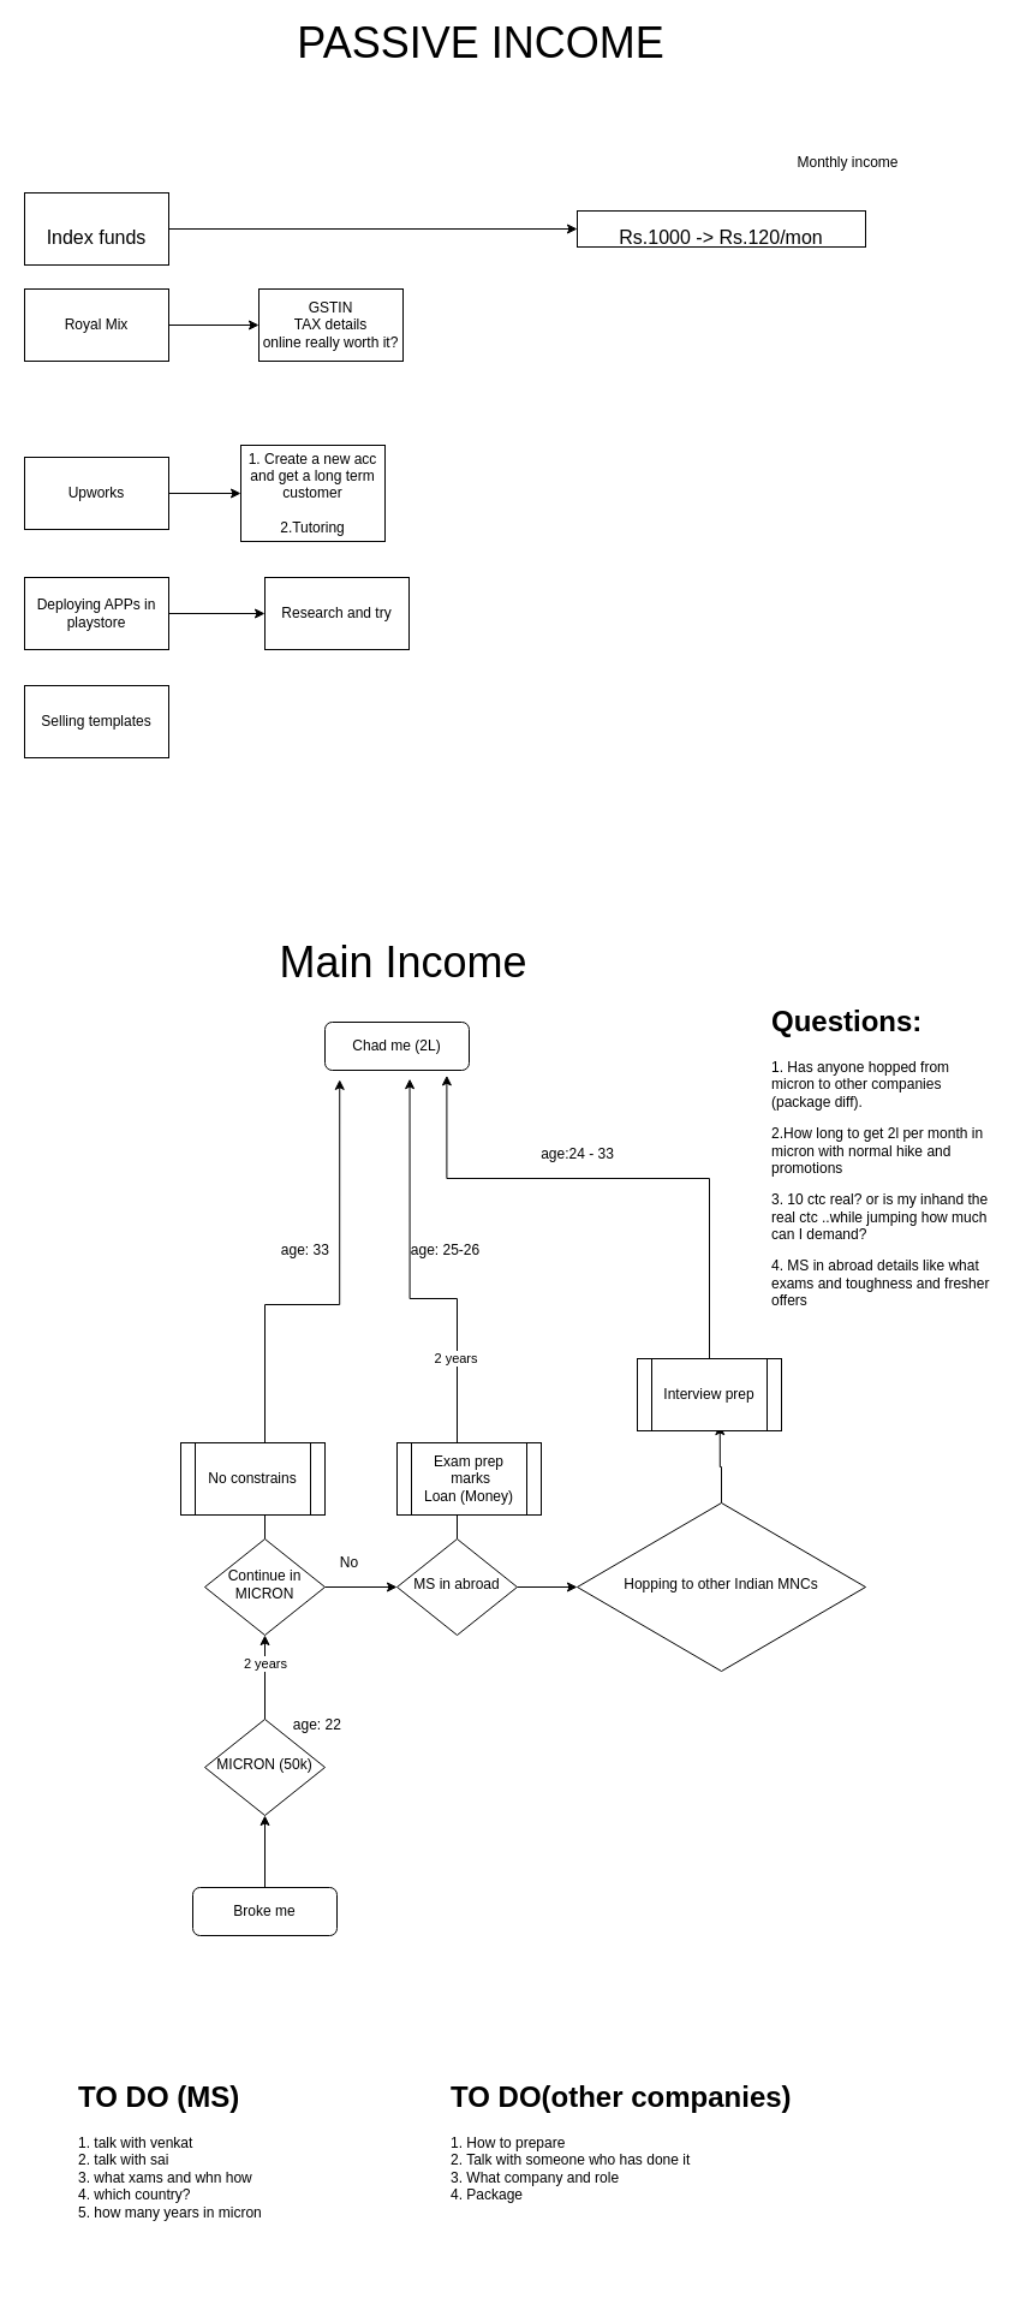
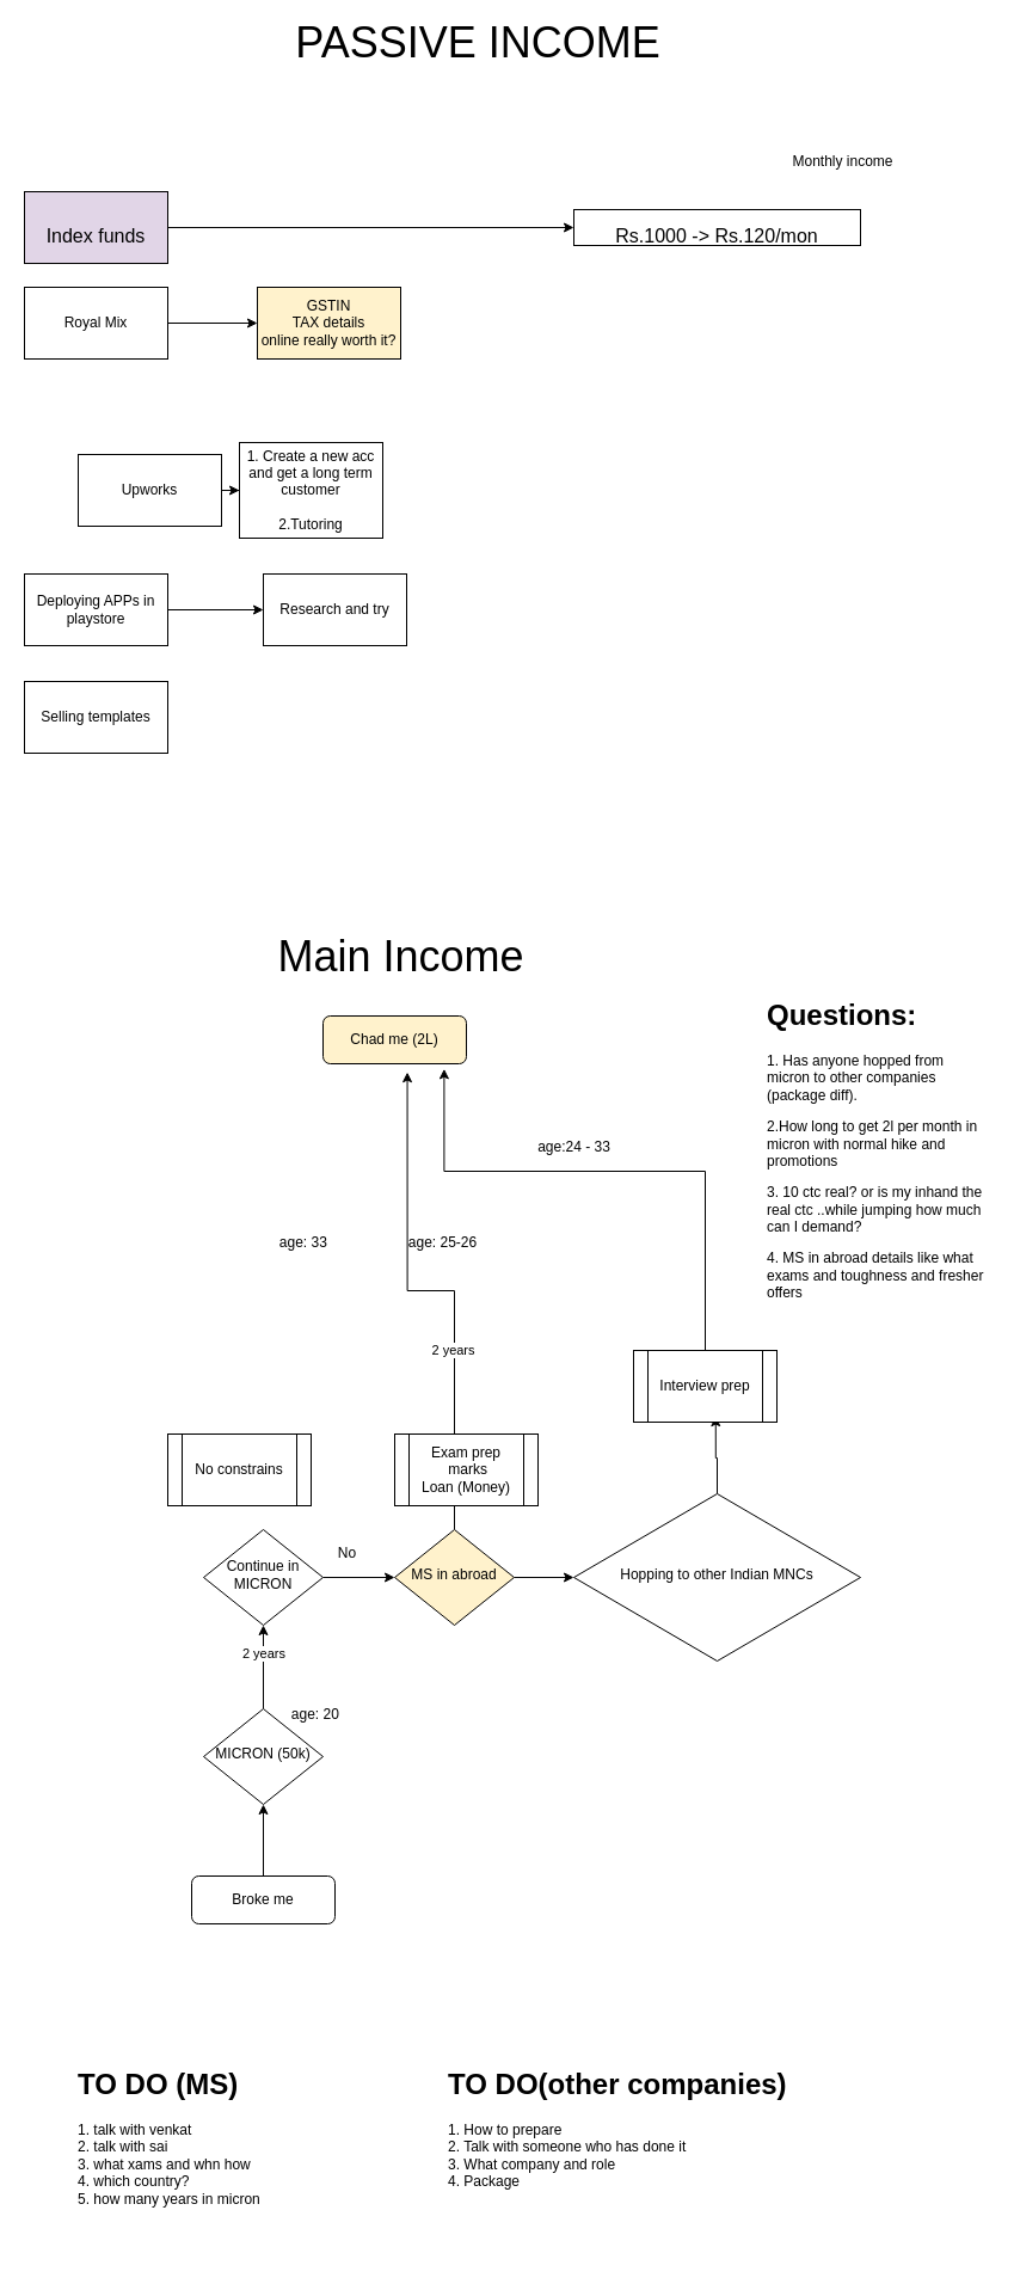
  <mxCell id="0" />
  <mxCell id="1" parent="0" />
- <mxCell id="2" value="Chad me (2L)" style="rounded=1;whiteSpace=wrap;html=1;fontSize=12;glass=0;strokeWidth=1;shadow=0;" parent="1" vertex="1"><mxGeometry x="270" y="850" width="120" height="40" as="geometry" /></mxCell>
+ <mxCell id="2" value="Chad me (2L)" style="rounded=1;whiteSpace=wrap;html=1;fontSize=12;glass=0;strokeWidth=1;shadow=0;fillColor=#fff2cc;" parent="1" vertex="1"><mxGeometry x="270" y="850" width="120" height="40" as="geometry" /></mxCell>
  <mxCell id="3" style="edgeStyle=orthogonalEdgeStyle;rounded=0;orthogonalLoop=1;jettySize=auto;html=1;" edge="1" parent="1" source="5" target="10"><mxGeometry relative="1" as="geometry" /></mxCell>
  <mxCell id="4" value="2 years&amp;nbsp;" style="edgeLabel;html=1;align=center;verticalAlign=middle;resizable=0;points=[];" vertex="1" connectable="0" parent="3"><mxGeometry x="0.331" y="-1" relative="1" as="geometry"><mxPoint as="offset" /></mxGeometry></mxCell>
  <mxCell id="5" value="MICRON (50k)" style="rhombus;whiteSpace=wrap;html=1;shadow=0;fontFamily=Helvetica;fontSize=12;align=center;strokeWidth=1;spacing=6;spacingTop=-4;" parent="1" vertex="1"><mxGeometry x="170" y="1430" width="100" height="80" as="geometry" /></mxCell>
  <mxCell id="6" style="edgeStyle=orthogonalEdgeStyle;rounded=0;orthogonalLoop=1;jettySize=auto;html=1;entryX=0.5;entryY=1;entryDx=0;entryDy=0;" edge="1" parent="1" source="7" target="5"><mxGeometry relative="1" as="geometry" /></mxCell>
  <mxCell id="7" value="Broke me" style="rounded=1;whiteSpace=wrap;html=1;fontSize=12;glass=0;strokeWidth=1;shadow=0;" parent="1" vertex="1"><mxGeometry x="160" y="1570" width="120" height="40" as="geometry" /></mxCell>
- <mxCell id="8" style="edgeStyle=orthogonalEdgeStyle;rounded=0;orthogonalLoop=1;jettySize=auto;html=1;entryX=0.102;entryY=1.196;entryDx=0;entryDy=0;entryPerimeter=0;" edge="1" parent="1" source="10" target="2"><mxGeometry relative="1" as="geometry" /></mxCell>
  <mxCell id="9" style="edgeStyle=orthogonalEdgeStyle;rounded=0;orthogonalLoop=1;jettySize=auto;html=1;" edge="1" parent="1" source="10" target="14"><mxGeometry relative="1" as="geometry" /></mxCell>
  <mxCell id="10" value="Continue in MICRON" style="rhombus;whiteSpace=wrap;html=1;shadow=0;fontFamily=Helvetica;fontSize=12;align=center;strokeWidth=1;spacing=6;spacingTop=-4;" vertex="1" parent="1"><mxGeometry x="170" y="1280" width="100" height="80" as="geometry" /></mxCell>
  <mxCell id="11" style="edgeStyle=orthogonalEdgeStyle;rounded=0;orthogonalLoop=1;jettySize=auto;html=1;entryX=0.588;entryY=1.178;entryDx=0;entryDy=0;entryPerimeter=0;" edge="1" parent="1" source="14" target="2"><mxGeometry relative="1" as="geometry"><Array as="points"><mxPoint x="380" y="1080" /><mxPoint x="341" y="1080" /></Array></mxGeometry></mxCell>
  <mxCell id="12" value="&amp;nbsp;2 years&amp;nbsp;" style="edgeLabel;html=1;align=center;verticalAlign=middle;resizable=0;points=[];" vertex="1" connectable="0" parent="11"><mxGeometry x="-0.283" y="2" relative="1" as="geometry"><mxPoint as="offset" /></mxGeometry></mxCell>
  <mxCell id="13" style="edgeStyle=orthogonalEdgeStyle;rounded=0;orthogonalLoop=1;jettySize=auto;html=1;" edge="1" parent="1" source="14" target="17"><mxGeometry relative="1" as="geometry" /></mxCell>
- <mxCell id="14" value="MS in abroad" style="rhombus;whiteSpace=wrap;html=1;shadow=0;fontFamily=Helvetica;fontSize=12;align=center;strokeWidth=1;spacing=6;spacingTop=-4;" vertex="1" parent="1"><mxGeometry x="330" y="1280" width="100" height="80" as="geometry" /></mxCell>
+ <mxCell id="14" value="MS in abroad" style="rhombus;whiteSpace=wrap;html=1;shadow=0;fontFamily=Helvetica;fontSize=12;align=center;strokeWidth=1;spacing=6;spacingTop=-4;fillColor=#fff2cc;" vertex="1" parent="1"><mxGeometry x="330" y="1280" width="100" height="80" as="geometry" /></mxCell>
  <mxCell id="15" style="edgeStyle=orthogonalEdgeStyle;rounded=0;orthogonalLoop=1;jettySize=auto;html=1;entryX=0.845;entryY=1.108;entryDx=0;entryDy=0;entryPerimeter=0;startArrow=none;" edge="1" parent="1" source="24" target="2"><mxGeometry relative="1" as="geometry"><Array as="points"><mxPoint x="371" y="980" /></Array></mxGeometry></mxCell>
  <mxCell id="16" style="edgeStyle=orthogonalEdgeStyle;rounded=0;orthogonalLoop=1;jettySize=auto;html=1;entryX=0.573;entryY=0.918;entryDx=0;entryDy=0;entryPerimeter=0;fontSize=36;" edge="1" parent="1" source="17" target="24"><mxGeometry relative="1" as="geometry" /></mxCell>
  <mxCell id="17" value="Hopping to other Indian MNCs" style="rhombus;whiteSpace=wrap;html=1;shadow=0;fontFamily=Helvetica;fontSize=12;align=center;strokeWidth=1;spacing=6;spacingTop=-4;" vertex="1" parent="1"><mxGeometry x="480" y="1250" width="240" height="140" as="geometry" /></mxCell>
- <mxCell id="18" value="age: 22&amp;nbsp;" style="text;html=1;align=center;verticalAlign=middle;resizable=0;points=[];autosize=1;strokeColor=none;fillColor=none;" vertex="1" parent="1"><mxGeometry x="230" y="1420" width="70" height="30" as="geometry" /></mxCell>
+ <mxCell id="18" value="age: 20&amp;nbsp;" style="text;html=1;align=center;verticalAlign=middle;resizable=0;points=[];autosize=1;strokeColor=none;fillColor=none;" vertex="1" parent="1"><mxGeometry x="230" y="1420" width="70" height="30" as="geometry" /></mxCell>
  <mxCell id="19" value="age: 25-26" style="text;html=1;align=center;verticalAlign=middle;resizable=0;points=[];autosize=1;strokeColor=none;fillColor=none;" vertex="1" parent="1"><mxGeometry x="330" y="1025" width="80" height="30" as="geometry" /></mxCell>
  <mxCell id="20" value="age: 33&amp;nbsp;" style="text;html=1;align=center;verticalAlign=middle;resizable=0;points=[];autosize=1;strokeColor=none;fillColor=none;" vertex="1" parent="1"><mxGeometry x="220" y="1025" width="70" height="30" as="geometry" /></mxCell>
  <mxCell id="21" value="Exam prep&lt;br&gt;&amp;nbsp;marks&lt;br&gt;Loan (Money)" style="shape=process;whiteSpace=wrap;html=1;backgroundOutline=1;" vertex="1" parent="1"><mxGeometry x="330" y="1200" width="120" height="60" as="geometry" /></mxCell>
- <mxCell id="22" value="No constrains" style="shape=process;whiteSpace=wrap;html=1;backgroundOutline=1;" vertex="1" parent="1"><mxGeometry x="150" y="1200" width="120" height="60" as="geometry" /></mxCell>
+ <mxCell id="22" value="No constrains" style="shape=process;whiteSpace=wrap;html=1;backgroundOutline=1;" vertex="1" parent="1"><mxGeometry x="140" y="1200" width="120" height="60" as="geometry" /></mxCell>
  <mxCell id="23" value="&lt;font style=&quot;font-size: 36px;&quot;&gt;Main Income&lt;/font&gt;" style="text;html=1;align=center;verticalAlign=middle;resizable=0;points=[];autosize=1;strokeColor=none;fillColor=none;" vertex="1" parent="1"><mxGeometry x="220" y="770" width="230" height="60" as="geometry" /></mxCell>
  <mxCell id="24" value="Interview prep" style="shape=process;whiteSpace=wrap;html=1;backgroundOutline=1;" vertex="1" parent="1"><mxGeometry x="530" y="1130" width="120" height="60" as="geometry" /></mxCell>
  <mxCell id="25" value="&lt;h1&gt;Questions:&lt;/h1&gt;&lt;p&gt;1. Has anyone hopped from micron to other companies (package diff).&lt;/p&gt;&lt;p&gt;2.How long to get 2l per month in micron with normal hike and promotions&lt;/p&gt;&lt;p&gt;3. 10 ctc real? or is my inhand the real ctc ..while jumping how much can I demand?&lt;/p&gt;&lt;p&gt;4. MS in abroad details like what exams and toughness and fresher offers&lt;/p&gt;" style="text;html=1;strokeColor=none;fillColor=none;spacing=5;spacingTop=-20;whiteSpace=wrap;overflow=hidden;rounded=0;fontSize=12;" vertex="1" parent="1"><mxGeometry x="637" y="830" width="190" height="270" as="geometry" /></mxCell>
  <mxCell id="26" value="&lt;font style=&quot;font-size: 36px;&quot;&gt;PASSIVE INCOME&lt;/font&gt;" style="text;html=1;strokeColor=none;fillColor=none;align=center;verticalAlign=middle;whiteSpace=wrap;rounded=0;fontSize=12;" vertex="1" parent="1"><mxGeometry x="120" y="20" width="560" height="30" as="geometry" /></mxCell>
  <mxCell id="27" style="edgeStyle=orthogonalEdgeStyle;rounded=0;orthogonalLoop=1;jettySize=auto;html=1;fontSize=12;" edge="1" parent="1" source="28" target="29"><mxGeometry relative="1" as="geometry" /></mxCell>
- <mxCell id="28" value="&lt;font size=&quot;3&quot;&gt;Index funds&lt;br&gt;&lt;/font&gt;" style="whiteSpace=wrap;html=1;fontSize=36;" vertex="1" parent="1"><mxGeometry x="20" y="160" width="120" height="60" as="geometry" /></mxCell>
+ <mxCell id="28" value="&lt;font size=&quot;3&quot;&gt;Index funds&lt;br&gt;&lt;/font&gt;" style="whiteSpace=wrap;html=1;fontSize=36;fillColor=#e1d5e7;" vertex="1" parent="1"><mxGeometry x="20" y="160" width="120" height="60" as="geometry" /></mxCell>
  <mxCell id="29" value="&lt;font size=&quot;3&quot;&gt;Rs.1000 -&amp;gt; Rs.120/mon&lt;br&gt;&lt;/font&gt;" style="whiteSpace=wrap;html=1;fontSize=36;" vertex="1" parent="1"><mxGeometry x="480" y="175" width="240" height="30" as="geometry" /></mxCell>
  <mxCell id="30" value="Monthly income" style="text;html=1;align=center;verticalAlign=middle;resizable=0;points=[];autosize=1;strokeColor=none;fillColor=none;fontSize=12;" vertex="1" parent="1"><mxGeometry x="650" y="120" width="110" height="30" as="geometry" /></mxCell>
  <mxCell id="31" value="" style="edgeStyle=orthogonalEdgeStyle;rounded=0;orthogonalLoop=1;jettySize=auto;html=1;fontSize=12;" edge="1" parent="1" source="32" target="33"><mxGeometry relative="1" as="geometry" /></mxCell>
  <mxCell id="32" value="Royal Mix" style="rounded=0;whiteSpace=wrap;html=1;fontSize=12;" vertex="1" parent="1"><mxGeometry x="20" y="240" width="120" height="60" as="geometry" /></mxCell>
- <mxCell id="33" value="GSTIN&lt;br&gt;TAX details&lt;br&gt;online really worth it?" style="whiteSpace=wrap;html=1;rounded=0;" vertex="1" parent="1"><mxGeometry x="215" y="240" width="120" height="60" as="geometry" /></mxCell>
+ <mxCell id="33" value="GSTIN&lt;br&gt;TAX details&lt;br&gt;online really worth it?" style="whiteSpace=wrap;html=1;rounded=0;fillColor=#fff2cc;" vertex="1" parent="1"><mxGeometry x="215" y="240" width="120" height="60" as="geometry" /></mxCell>
  <mxCell id="34" style="edgeStyle=orthogonalEdgeStyle;rounded=0;orthogonalLoop=1;jettySize=auto;html=1;fontSize=12;" edge="1" parent="1" source="35" target="36"><mxGeometry relative="1" as="geometry" /></mxCell>
- <mxCell id="35" value="Upworks" style="rounded=0;whiteSpace=wrap;html=1;fontSize=12;" vertex="1" parent="1"><mxGeometry x="20" y="380" width="120" height="60" as="geometry" /></mxCell>
+ <mxCell id="35" value="Upworks" style="rounded=0;whiteSpace=wrap;html=1;fontSize=12;" vertex="1" parent="1"><mxGeometry x="65" y="380" width="120" height="60" as="geometry" /></mxCell>
  <mxCell id="36" value="1. Create a new acc&lt;br&gt;and get a long term customer&lt;br&gt;&lt;br&gt;2.Tutoring" style="rounded=0;whiteSpace=wrap;html=1;fontSize=12;" vertex="1" parent="1"><mxGeometry x="200" y="370" width="120" height="80" as="geometry" /></mxCell>
  <mxCell id="37" value="" style="edgeStyle=orthogonalEdgeStyle;rounded=0;orthogonalLoop=1;jettySize=auto;html=1;fontSize=12;" edge="1" parent="1" source="38" target="39"><mxGeometry relative="1" as="geometry" /></mxCell>
  <mxCell id="38" value="Deploying APPs in playstore" style="rounded=0;whiteSpace=wrap;html=1;fontSize=12;" vertex="1" parent="1"><mxGeometry x="20" y="480" width="120" height="60" as="geometry" /></mxCell>
  <mxCell id="39" value="Research and try" style="whiteSpace=wrap;html=1;rounded=0;" vertex="1" parent="1"><mxGeometry x="220" y="480" width="120" height="60" as="geometry" /></mxCell>
  <mxCell id="40" value="Selling templates" style="rounded=0;whiteSpace=wrap;html=1;fontSize=12;" vertex="1" parent="1"><mxGeometry x="20" y="570" width="120" height="60" as="geometry" /></mxCell>
  <mxCell id="41" value="No" style="text;html=1;align=center;verticalAlign=middle;resizable=0;points=[];autosize=1;strokeColor=none;fillColor=none;fontSize=12;" vertex="1" parent="1"><mxGeometry x="270" y="1285" width="40" height="30" as="geometry" /></mxCell>
  <mxCell id="42" value="age:24 - 33" style="text;html=1;align=center;verticalAlign=middle;resizable=0;points=[];autosize=1;strokeColor=none;fillColor=none;fontSize=12;" vertex="1" parent="1"><mxGeometry x="440" y="945" width="80" height="30" as="geometry" /></mxCell>
  <mxCell id="43" value="&lt;h1&gt;TO DO (MS)&lt;/h1&gt;&lt;div&gt;1. talk with venkat&lt;/div&gt;&lt;div&gt;2. talk with sai&lt;/div&gt;&lt;div&gt;3. what xams and whn how&lt;/div&gt;&lt;div&gt;4. which country?&lt;/div&gt;&lt;div&gt;5. how many years in micron&lt;/div&gt;" style="text;html=1;strokeColor=none;fillColor=none;spacing=5;spacingTop=-20;whiteSpace=wrap;overflow=hidden;rounded=0;fontSize=12;" vertex="1" parent="1"><mxGeometry x="60" y="1725" width="190" height="135" as="geometry" /></mxCell>
  <mxCell id="44" value="&lt;h1&gt;TO DO(other companies)&lt;/h1&gt;&lt;div&gt;1. How to prepare&lt;/div&gt;&lt;div&gt;2. Talk with someone who has done it&lt;/div&gt;&lt;div&gt;3. What company and role&lt;/div&gt;&lt;div&gt;4. Package&lt;/div&gt;" style="text;html=1;strokeColor=none;fillColor=none;spacing=5;spacingTop=-20;whiteSpace=wrap;overflow=hidden;rounded=0;fontSize=12;" vertex="1" parent="1"><mxGeometry x="370" y="1725" width="310" height="170" as="geometry" /></mxCell>
